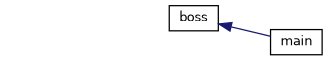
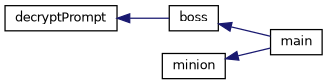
  digraph {
    rankdir=LR
    node [color=black fillcolor=white fontname=Helvetica fontsize=10 shape=record style=filled]
    edge [color=midnightblue dir=back fontname=Helvetica fontsize=10 labelfontname=Helvetica labelfontsize=10 style=solid]
+   n1 [height=0.2 label=decryptPrompt width=0.4]
    n2 [height=0.2 label=boss width=0.4]
    n3 [height=0.2 label=main width=0.4]
+   n4 [height=0.2 label=minion width=0.4]
+   n1 -> n2
    n2 -> n3
+   n4 -> n3
  }
